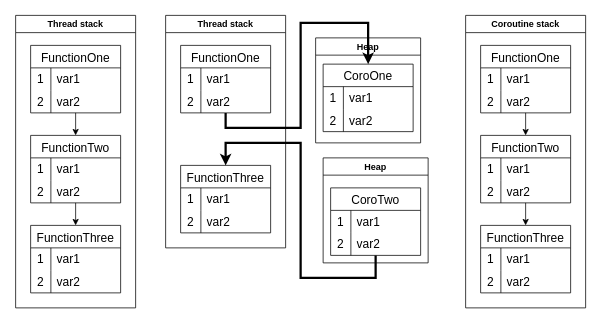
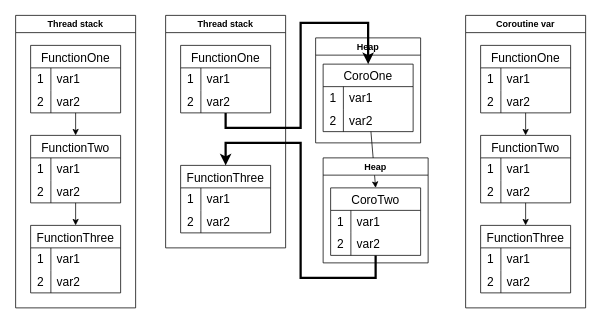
  <mxCell id="0" />
  <mxCell id="1" parent="0" />
+ <mxCell id="2" value="" style="endArrow=classic;html=1;rounded=0;entryX=0.5;entryY=0;entryDx=0;entryDy=0;" edge="1" source="43" target="51" parent="1"><mxGeometry width="50" height="50" relative="1" as="geometry"><mxPoint x="335" y="400" as="sourcePoint" /><mxPoint x="385" y="350" as="targetPoint" /></mxGeometry></mxCell>
  <mxCell id="3" value="Thread stack" style="swimlane;whiteSpace=wrap;html=1;" vertex="1" parent="1"><mxGeometry x="20" y="20" width="160" height="390" as="geometry" /></mxCell>
  <mxCell id="4" value="FunctionOne" style="shape=table;startSize=30;container=1;collapsible=0;childLayout=tableLayout;fixedRows=1;rowLines=0;fontStyle=0;strokeColor=default;fontSize=16;" vertex="1" parent="3"><mxGeometry x="20" y="40" width="120" height="90" as="geometry" /></mxCell>
  <mxCell id="5" value="" style="shape=tableRow;horizontal=0;startSize=0;swimlaneHead=0;swimlaneBody=0;top=0;left=0;bottom=0;right=0;collapsible=0;dropTarget=0;fillColor=none;points=[[0,0.5],[1,0.5]];portConstraint=eastwest;strokeColor=inherit;fontSize=16;" vertex="1" parent="4"><mxGeometry y="30" width="120" height="30" as="geometry" /></mxCell>
  <mxCell id="6" value="1" style="shape=partialRectangle;html=1;whiteSpace=wrap;connectable=0;fillColor=none;top=0;left=0;bottom=0;right=0;overflow=hidden;pointerEvents=1;strokeColor=inherit;fontSize=16;" vertex="1" parent="5"><mxGeometry width="27" height="30" as="geometry"><mxRectangle width="27" height="30" as="alternateBounds" /></mxGeometry></mxCell>
  <mxCell id="7" value="var1" style="shape=partialRectangle;html=1;whiteSpace=wrap;connectable=0;fillColor=none;top=0;left=0;bottom=0;right=0;align=left;spacingLeft=6;overflow=hidden;strokeColor=inherit;fontSize=16;" vertex="1" parent="5"><mxGeometry x="27" width="93" height="30" as="geometry"><mxRectangle width="93" height="30" as="alternateBounds" /></mxGeometry></mxCell>
  <mxCell id="8" value="" style="shape=tableRow;horizontal=0;startSize=0;swimlaneHead=0;swimlaneBody=0;top=0;left=0;bottom=0;right=0;collapsible=0;dropTarget=0;fillColor=none;points=[[0,0.5],[1,0.5]];portConstraint=eastwest;strokeColor=inherit;fontSize=16;" vertex="1" parent="4"><mxGeometry y="60" width="120" height="30" as="geometry" /></mxCell>
  <mxCell id="9" value="2" style="shape=partialRectangle;html=1;whiteSpace=wrap;connectable=0;fillColor=none;top=0;left=0;bottom=0;right=0;overflow=hidden;strokeColor=inherit;fontSize=16;" vertex="1" parent="8"><mxGeometry width="27" height="30" as="geometry"><mxRectangle width="27" height="30" as="alternateBounds" /></mxGeometry></mxCell>
  <mxCell id="10" value="var2" style="shape=partialRectangle;html=1;whiteSpace=wrap;connectable=0;fillColor=none;top=0;left=0;bottom=0;right=0;align=left;spacingLeft=6;overflow=hidden;strokeColor=inherit;fontSize=16;" vertex="1" parent="8"><mxGeometry x="27" width="93" height="30" as="geometry"><mxRectangle width="93" height="30" as="alternateBounds" /></mxGeometry></mxCell>
  <mxCell id="11" value="FunctionTwo" style="shape=table;startSize=30;container=1;collapsible=0;childLayout=tableLayout;fixedRows=1;rowLines=0;fontStyle=0;strokeColor=default;fontSize=16;" vertex="1" parent="3"><mxGeometry x="20" y="160" width="120" height="90" as="geometry" /></mxCell>
  <mxCell id="12" value="" style="shape=tableRow;horizontal=0;startSize=0;swimlaneHead=0;swimlaneBody=0;top=0;left=0;bottom=0;right=0;collapsible=0;dropTarget=0;fillColor=none;points=[[0,0.5],[1,0.5]];portConstraint=eastwest;strokeColor=inherit;fontSize=16;" vertex="1" parent="11"><mxGeometry y="30" width="120" height="30" as="geometry" /></mxCell>
  <mxCell id="13" value="1" style="shape=partialRectangle;html=1;whiteSpace=wrap;connectable=0;fillColor=none;top=0;left=0;bottom=0;right=0;overflow=hidden;pointerEvents=1;strokeColor=inherit;fontSize=16;" vertex="1" parent="12"><mxGeometry width="27" height="30" as="geometry"><mxRectangle width="27" height="30" as="alternateBounds" /></mxGeometry></mxCell>
  <mxCell id="14" value="var1" style="shape=partialRectangle;html=1;whiteSpace=wrap;connectable=0;fillColor=none;top=0;left=0;bottom=0;right=0;align=left;spacingLeft=6;overflow=hidden;strokeColor=inherit;fontSize=16;" vertex="1" parent="12"><mxGeometry x="27" width="93" height="30" as="geometry"><mxRectangle width="93" height="30" as="alternateBounds" /></mxGeometry></mxCell>
  <mxCell id="15" value="" style="shape=tableRow;horizontal=0;startSize=0;swimlaneHead=0;swimlaneBody=0;top=0;left=0;bottom=0;right=0;collapsible=0;dropTarget=0;fillColor=none;points=[[0,0.5],[1,0.5]];portConstraint=eastwest;strokeColor=inherit;fontSize=16;" vertex="1" parent="11"><mxGeometry y="60" width="120" height="30" as="geometry" /></mxCell>
  <mxCell id="16" value="2" style="shape=partialRectangle;html=1;whiteSpace=wrap;connectable=0;fillColor=none;top=0;left=0;bottom=0;right=0;overflow=hidden;strokeColor=inherit;fontSize=16;" vertex="1" parent="15"><mxGeometry width="27" height="30" as="geometry"><mxRectangle width="27" height="30" as="alternateBounds" /></mxGeometry></mxCell>
  <mxCell id="17" value="var2" style="shape=partialRectangle;html=1;whiteSpace=wrap;connectable=0;fillColor=none;top=0;left=0;bottom=0;right=0;align=left;spacingLeft=6;overflow=hidden;strokeColor=inherit;fontSize=16;" vertex="1" parent="15"><mxGeometry x="27" width="93" height="30" as="geometry"><mxRectangle width="93" height="30" as="alternateBounds" /></mxGeometry></mxCell>
  <mxCell id="18" value="FunctionThree" style="shape=table;startSize=30;container=1;collapsible=0;childLayout=tableLayout;fixedRows=1;rowLines=0;fontStyle=0;strokeColor=default;fontSize=16;" vertex="1" parent="3"><mxGeometry x="20" y="280" width="120" height="90" as="geometry" /></mxCell>
  <mxCell id="19" value="" style="shape=tableRow;horizontal=0;startSize=0;swimlaneHead=0;swimlaneBody=0;top=0;left=0;bottom=0;right=0;collapsible=0;dropTarget=0;fillColor=none;points=[[0,0.5],[1,0.5]];portConstraint=eastwest;strokeColor=inherit;fontSize=16;" vertex="1" parent="18"><mxGeometry y="30" width="120" height="30" as="geometry" /></mxCell>
  <mxCell id="20" value="1" style="shape=partialRectangle;html=1;whiteSpace=wrap;connectable=0;fillColor=none;top=0;left=0;bottom=0;right=0;overflow=hidden;pointerEvents=1;strokeColor=inherit;fontSize=16;" vertex="1" parent="19"><mxGeometry width="27" height="30" as="geometry"><mxRectangle width="27" height="30" as="alternateBounds" /></mxGeometry></mxCell>
  <mxCell id="21" value="var1" style="shape=partialRectangle;html=1;whiteSpace=wrap;connectable=0;fillColor=none;top=0;left=0;bottom=0;right=0;align=left;spacingLeft=6;overflow=hidden;strokeColor=inherit;fontSize=16;" vertex="1" parent="19"><mxGeometry x="27" width="93" height="30" as="geometry"><mxRectangle width="93" height="30" as="alternateBounds" /></mxGeometry></mxCell>
  <mxCell id="22" value="" style="shape=tableRow;horizontal=0;startSize=0;swimlaneHead=0;swimlaneBody=0;top=0;left=0;bottom=0;right=0;collapsible=0;dropTarget=0;fillColor=none;points=[[0,0.5],[1,0.5]];portConstraint=eastwest;strokeColor=inherit;fontSize=16;" vertex="1" parent="18"><mxGeometry y="60" width="120" height="30" as="geometry" /></mxCell>
  <mxCell id="23" value="2" style="shape=partialRectangle;html=1;whiteSpace=wrap;connectable=0;fillColor=none;top=0;left=0;bottom=0;right=0;overflow=hidden;strokeColor=inherit;fontSize=16;" vertex="1" parent="22"><mxGeometry width="27" height="30" as="geometry"><mxRectangle width="27" height="30" as="alternateBounds" /></mxGeometry></mxCell>
  <mxCell id="24" value="var2" style="shape=partialRectangle;html=1;whiteSpace=wrap;connectable=0;fillColor=none;top=0;left=0;bottom=0;right=0;align=left;spacingLeft=6;overflow=hidden;strokeColor=inherit;fontSize=16;" vertex="1" parent="22"><mxGeometry x="27" width="93" height="30" as="geometry"><mxRectangle width="93" height="30" as="alternateBounds" /></mxGeometry></mxCell>
  <mxCell id="25" value="" style="endArrow=classic;html=1;rounded=0;entryX=0.5;entryY=0;entryDx=0;entryDy=0;" edge="1" parent="3" source="4" target="11"><mxGeometry width="50" height="50" relative="1" as="geometry"><mxPoint x="-70" y="230" as="sourcePoint" /><mxPoint x="-20" y="180" as="targetPoint" /></mxGeometry></mxCell>
  <mxCell id="26" value="" style="endArrow=classic;html=1;rounded=0;" edge="1" parent="3" source="11" target="18"><mxGeometry width="50" height="50" relative="1" as="geometry"><mxPoint x="-160" y="380" as="sourcePoint" /><mxPoint x="-110" y="330" as="targetPoint" /></mxGeometry></mxCell>
  <mxCell id="27" value="Thread stack" style="swimlane;whiteSpace=wrap;html=1;" vertex="1" parent="1"><mxGeometry x="220" y="20" width="160" height="310" as="geometry" /></mxCell>
  <mxCell id="28" value="FunctionOne" style="shape=table;startSize=30;container=1;collapsible=0;childLayout=tableLayout;fixedRows=1;rowLines=0;fontStyle=0;strokeColor=default;fontSize=16;" vertex="1" parent="27"><mxGeometry x="20" y="40" width="120" height="90" as="geometry" /></mxCell>
  <mxCell id="29" value="" style="shape=tableRow;horizontal=0;startSize=0;swimlaneHead=0;swimlaneBody=0;top=0;left=0;bottom=0;right=0;collapsible=0;dropTarget=0;fillColor=none;points=[[0,0.5],[1,0.5]];portConstraint=eastwest;strokeColor=inherit;fontSize=16;" vertex="1" parent="28"><mxGeometry y="30" width="120" height="30" as="geometry" /></mxCell>
  <mxCell id="30" value="1" style="shape=partialRectangle;html=1;whiteSpace=wrap;connectable=0;fillColor=none;top=0;left=0;bottom=0;right=0;overflow=hidden;pointerEvents=1;strokeColor=inherit;fontSize=16;" vertex="1" parent="29"><mxGeometry width="27" height="30" as="geometry"><mxRectangle width="27" height="30" as="alternateBounds" /></mxGeometry></mxCell>
  <mxCell id="31" value="var1" style="shape=partialRectangle;html=1;whiteSpace=wrap;connectable=0;fillColor=none;top=0;left=0;bottom=0;right=0;align=left;spacingLeft=6;overflow=hidden;strokeColor=inherit;fontSize=16;" vertex="1" parent="29"><mxGeometry x="27" width="93" height="30" as="geometry"><mxRectangle width="93" height="30" as="alternateBounds" /></mxGeometry></mxCell>
  <mxCell id="32" value="" style="shape=tableRow;horizontal=0;startSize=0;swimlaneHead=0;swimlaneBody=0;top=0;left=0;bottom=0;right=0;collapsible=0;dropTarget=0;fillColor=none;points=[[0,0.5],[1,0.5]];portConstraint=eastwest;strokeColor=inherit;fontSize=16;" vertex="1" parent="28"><mxGeometry y="60" width="120" height="30" as="geometry" /></mxCell>
  <mxCell id="33" value="2" style="shape=partialRectangle;html=1;whiteSpace=wrap;connectable=0;fillColor=none;top=0;left=0;bottom=0;right=0;overflow=hidden;strokeColor=inherit;fontSize=16;" vertex="1" parent="32"><mxGeometry width="27" height="30" as="geometry"><mxRectangle width="27" height="30" as="alternateBounds" /></mxGeometry></mxCell>
  <mxCell id="34" value="var2" style="shape=partialRectangle;html=1;whiteSpace=wrap;connectable=0;fillColor=none;top=0;left=0;bottom=0;right=0;align=left;spacingLeft=6;overflow=hidden;strokeColor=inherit;fontSize=16;" vertex="1" parent="32"><mxGeometry x="27" width="93" height="30" as="geometry"><mxRectangle width="93" height="30" as="alternateBounds" /></mxGeometry></mxCell>
  <mxCell id="35" value="FunctionThree" style="shape=table;startSize=30;container=1;collapsible=0;childLayout=tableLayout;fixedRows=1;rowLines=0;fontStyle=0;strokeColor=default;fontSize=16;" vertex="1" parent="27"><mxGeometry x="20" y="200" width="120" height="90" as="geometry" /></mxCell>
  <mxCell id="36" value="" style="shape=tableRow;horizontal=0;startSize=0;swimlaneHead=0;swimlaneBody=0;top=0;left=0;bottom=0;right=0;collapsible=0;dropTarget=0;fillColor=none;points=[[0,0.5],[1,0.5]];portConstraint=eastwest;strokeColor=inherit;fontSize=16;" vertex="1" parent="35"><mxGeometry y="30" width="120" height="30" as="geometry" /></mxCell>
  <mxCell id="37" value="1" style="shape=partialRectangle;html=1;whiteSpace=wrap;connectable=0;fillColor=none;top=0;left=0;bottom=0;right=0;overflow=hidden;pointerEvents=1;strokeColor=inherit;fontSize=16;" vertex="1" parent="36"><mxGeometry width="27" height="30" as="geometry"><mxRectangle width="27" height="30" as="alternateBounds" /></mxGeometry></mxCell>
  <mxCell id="38" value="var1" style="shape=partialRectangle;html=1;whiteSpace=wrap;connectable=0;fillColor=none;top=0;left=0;bottom=0;right=0;align=left;spacingLeft=6;overflow=hidden;strokeColor=inherit;fontSize=16;" vertex="1" parent="36"><mxGeometry x="27" width="93" height="30" as="geometry"><mxRectangle width="93" height="30" as="alternateBounds" /></mxGeometry></mxCell>
  <mxCell id="39" value="" style="shape=tableRow;horizontal=0;startSize=0;swimlaneHead=0;swimlaneBody=0;top=0;left=0;bottom=0;right=0;collapsible=0;dropTarget=0;fillColor=none;points=[[0,0.5],[1,0.5]];portConstraint=eastwest;strokeColor=inherit;fontSize=16;" vertex="1" parent="35"><mxGeometry y="60" width="120" height="30" as="geometry" /></mxCell>
  <mxCell id="40" value="2" style="shape=partialRectangle;html=1;whiteSpace=wrap;connectable=0;fillColor=none;top=0;left=0;bottom=0;right=0;overflow=hidden;strokeColor=inherit;fontSize=16;" vertex="1" parent="39"><mxGeometry width="27" height="30" as="geometry"><mxRectangle width="27" height="30" as="alternateBounds" /></mxGeometry></mxCell>
  <mxCell id="41" value="var2" style="shape=partialRectangle;html=1;whiteSpace=wrap;connectable=0;fillColor=none;top=0;left=0;bottom=0;right=0;align=left;spacingLeft=6;overflow=hidden;strokeColor=inherit;fontSize=16;" vertex="1" parent="39"><mxGeometry x="27" width="93" height="30" as="geometry"><mxRectangle width="93" height="30" as="alternateBounds" /></mxGeometry></mxCell>
  <mxCell id="42" value="Heap" style="swimlane;whiteSpace=wrap;html=1;" vertex="1" parent="1"><mxGeometry x="420" y="50" width="140" height="140" as="geometry" /></mxCell>
  <mxCell id="43" value="CoroOne" style="shape=table;startSize=30;container=1;collapsible=0;childLayout=tableLayout;fixedRows=1;rowLines=0;fontStyle=0;strokeColor=default;fontSize=16;" vertex="1" parent="42"><mxGeometry x="10" y="35" width="120" height="90" as="geometry" /></mxCell>
  <mxCell id="44" value="" style="shape=tableRow;horizontal=0;startSize=0;swimlaneHead=0;swimlaneBody=0;top=0;left=0;bottom=0;right=0;collapsible=0;dropTarget=0;fillColor=none;points=[[0,0.5],[1,0.5]];portConstraint=eastwest;strokeColor=inherit;fontSize=16;" vertex="1" parent="43"><mxGeometry y="30" width="120" height="30" as="geometry" /></mxCell>
  <mxCell id="45" value="1" style="shape=partialRectangle;html=1;whiteSpace=wrap;connectable=0;fillColor=none;top=0;left=0;bottom=0;right=0;overflow=hidden;pointerEvents=1;strokeColor=inherit;fontSize=16;" vertex="1" parent="44"><mxGeometry width="27" height="30" as="geometry"><mxRectangle width="27" height="30" as="alternateBounds" /></mxGeometry></mxCell>
  <mxCell id="46" value="var1" style="shape=partialRectangle;html=1;whiteSpace=wrap;connectable=0;fillColor=none;top=0;left=0;bottom=0;right=0;align=left;spacingLeft=6;overflow=hidden;strokeColor=inherit;fontSize=16;" vertex="1" parent="44"><mxGeometry x="27" width="93" height="30" as="geometry"><mxRectangle width="93" height="30" as="alternateBounds" /></mxGeometry></mxCell>
  <mxCell id="47" value="" style="shape=tableRow;horizontal=0;startSize=0;swimlaneHead=0;swimlaneBody=0;top=0;left=0;bottom=0;right=0;collapsible=0;dropTarget=0;fillColor=none;points=[[0,0.5],[1,0.5]];portConstraint=eastwest;strokeColor=inherit;fontSize=16;" vertex="1" parent="43"><mxGeometry y="60" width="120" height="30" as="geometry" /></mxCell>
  <mxCell id="48" value="2" style="shape=partialRectangle;html=1;whiteSpace=wrap;connectable=0;fillColor=none;top=0;left=0;bottom=0;right=0;overflow=hidden;strokeColor=inherit;fontSize=16;" vertex="1" parent="47"><mxGeometry width="27" height="30" as="geometry"><mxRectangle width="27" height="30" as="alternateBounds" /></mxGeometry></mxCell>
  <mxCell id="49" value="var2" style="shape=partialRectangle;html=1;whiteSpace=wrap;connectable=0;fillColor=none;top=0;left=0;bottom=0;right=0;align=left;spacingLeft=6;overflow=hidden;strokeColor=inherit;fontSize=16;" vertex="1" parent="47"><mxGeometry x="27" width="93" height="30" as="geometry"><mxRectangle width="93" height="30" as="alternateBounds" /></mxGeometry></mxCell>
  <mxCell id="50" value="Heap" style="swimlane;whiteSpace=wrap;html=1;" vertex="1" parent="1"><mxGeometry x="430" y="210" width="140" height="140" as="geometry" /></mxCell>
  <mxCell id="51" value="CoroTwo" style="shape=table;startSize=30;container=1;collapsible=0;childLayout=tableLayout;fixedRows=1;rowLines=0;fontStyle=0;strokeColor=default;fontSize=16;" vertex="1" parent="50"><mxGeometry x="10" y="40" width="120" height="90" as="geometry" /></mxCell>
  <mxCell id="52" value="" style="shape=tableRow;horizontal=0;startSize=0;swimlaneHead=0;swimlaneBody=0;top=0;left=0;bottom=0;right=0;collapsible=0;dropTarget=0;fillColor=none;points=[[0,0.5],[1,0.5]];portConstraint=eastwest;strokeColor=inherit;fontSize=16;" vertex="1" parent="51"><mxGeometry y="30" width="120" height="30" as="geometry" /></mxCell>
  <mxCell id="53" value="1" style="shape=partialRectangle;html=1;whiteSpace=wrap;connectable=0;fillColor=none;top=0;left=0;bottom=0;right=0;overflow=hidden;pointerEvents=1;strokeColor=inherit;fontSize=16;" vertex="1" parent="52"><mxGeometry width="27" height="30" as="geometry"><mxRectangle width="27" height="30" as="alternateBounds" /></mxGeometry></mxCell>
  <mxCell id="54" value="var1" style="shape=partialRectangle;html=1;whiteSpace=wrap;connectable=0;fillColor=none;top=0;left=0;bottom=0;right=0;align=left;spacingLeft=6;overflow=hidden;strokeColor=inherit;fontSize=16;" vertex="1" parent="52"><mxGeometry x="27" width="93" height="30" as="geometry"><mxRectangle width="93" height="30" as="alternateBounds" /></mxGeometry></mxCell>
  <mxCell id="55" value="" style="shape=tableRow;horizontal=0;startSize=0;swimlaneHead=0;swimlaneBody=0;top=0;left=0;bottom=0;right=0;collapsible=0;dropTarget=0;fillColor=none;points=[[0,0.5],[1,0.5]];portConstraint=eastwest;strokeColor=inherit;fontSize=16;" vertex="1" parent="51"><mxGeometry y="60" width="120" height="30" as="geometry" /></mxCell>
  <mxCell id="56" value="2" style="shape=partialRectangle;html=1;whiteSpace=wrap;connectable=0;fillColor=none;top=0;left=0;bottom=0;right=0;overflow=hidden;strokeColor=inherit;fontSize=16;" vertex="1" parent="55"><mxGeometry width="27" height="30" as="geometry"><mxRectangle width="27" height="30" as="alternateBounds" /></mxGeometry></mxCell>
  <mxCell id="57" value="var2" style="shape=partialRectangle;html=1;whiteSpace=wrap;connectable=0;fillColor=none;top=0;left=0;bottom=0;right=0;align=left;spacingLeft=6;overflow=hidden;strokeColor=inherit;fontSize=16;" vertex="1" parent="55"><mxGeometry x="27" width="93" height="30" as="geometry"><mxRectangle width="93" height="30" as="alternateBounds" /></mxGeometry></mxCell>
  <mxCell id="58" value="" style="endArrow=classic;html=1;rounded=0;entryX=0.5;entryY=0;entryDx=0;entryDy=0;exitX=0.5;exitY=1;exitDx=0;exitDy=0;edgeStyle=orthogonalEdgeStyle;elbow=vertical;strokeWidth=3;" edge="1" source="28" target="43" parent="1"><mxGeometry width="50" height="50" relative="1" as="geometry"><mxPoint x="425" y="250" as="sourcePoint" /><mxPoint x="475" y="200" as="targetPoint" /><Array as="points"><mxPoint x="300" y="170" /><mxPoint x="400" y="170" /><mxPoint x="400" y="30" /><mxPoint x="490" y="30" /></Array></mxGeometry></mxCell>
  <mxCell id="59" value="" style="endArrow=classic;html=1;rounded=0;entryX=0.5;entryY=0;entryDx=0;entryDy=0;exitX=0.5;exitY=1;exitDx=0;exitDy=0;edgeStyle=orthogonalEdgeStyle;elbow=vertical;strokeWidth=3;" edge="1" parent="1" source="51" target="35"><mxGeometry width="50" height="50" relative="1" as="geometry"><mxPoint x="850" y="130.98" as="sourcePoint" /><mxPoint x="1030" y="70.98" as="targetPoint" /><Array as="points"><mxPoint x="500" y="370" /><mxPoint x="400" y="370" /><mxPoint x="400" y="190" /><mxPoint x="300" y="190" /></Array></mxGeometry></mxCell>
- <mxCell id="60" value="Coroutine stack" style="swimlane;whiteSpace=wrap;html=1;" vertex="1" parent="1"><mxGeometry x="620" y="20" width="160" height="390" as="geometry" /></mxCell>
+ <mxCell id="60" value="Coroutine var" style="swimlane;whiteSpace=wrap;html=1;" vertex="1" parent="1"><mxGeometry x="620" y="20" width="160" height="390" as="geometry" /></mxCell>
  <mxCell id="61" value="FunctionOne" style="shape=table;startSize=30;container=1;collapsible=0;childLayout=tableLayout;fixedRows=1;rowLines=0;fontStyle=0;strokeColor=default;fontSize=16;" vertex="1" parent="60"><mxGeometry x="20" y="40" width="120" height="90" as="geometry" /></mxCell>
  <mxCell id="62" value="" style="shape=tableRow;horizontal=0;startSize=0;swimlaneHead=0;swimlaneBody=0;top=0;left=0;bottom=0;right=0;collapsible=0;dropTarget=0;fillColor=none;points=[[0,0.5],[1,0.5]];portConstraint=eastwest;strokeColor=inherit;fontSize=16;" vertex="1" parent="61"><mxGeometry y="30" width="120" height="30" as="geometry" /></mxCell>
  <mxCell id="63" value="1" style="shape=partialRectangle;html=1;whiteSpace=wrap;connectable=0;fillColor=none;top=0;left=0;bottom=0;right=0;overflow=hidden;pointerEvents=1;strokeColor=inherit;fontSize=16;" vertex="1" parent="62"><mxGeometry width="27" height="30" as="geometry"><mxRectangle width="27" height="30" as="alternateBounds" /></mxGeometry></mxCell>
  <mxCell id="64" value="var1" style="shape=partialRectangle;html=1;whiteSpace=wrap;connectable=0;fillColor=none;top=0;left=0;bottom=0;right=0;align=left;spacingLeft=6;overflow=hidden;strokeColor=inherit;fontSize=16;" vertex="1" parent="62"><mxGeometry x="27" width="93" height="30" as="geometry"><mxRectangle width="93" height="30" as="alternateBounds" /></mxGeometry></mxCell>
  <mxCell id="65" value="" style="shape=tableRow;horizontal=0;startSize=0;swimlaneHead=0;swimlaneBody=0;top=0;left=0;bottom=0;right=0;collapsible=0;dropTarget=0;fillColor=none;points=[[0,0.5],[1,0.5]];portConstraint=eastwest;strokeColor=inherit;fontSize=16;" vertex="1" parent="61"><mxGeometry y="60" width="120" height="30" as="geometry" /></mxCell>
  <mxCell id="66" value="2" style="shape=partialRectangle;html=1;whiteSpace=wrap;connectable=0;fillColor=none;top=0;left=0;bottom=0;right=0;overflow=hidden;strokeColor=inherit;fontSize=16;" vertex="1" parent="65"><mxGeometry width="27" height="30" as="geometry"><mxRectangle width="27" height="30" as="alternateBounds" /></mxGeometry></mxCell>
  <mxCell id="67" value="var2" style="shape=partialRectangle;html=1;whiteSpace=wrap;connectable=0;fillColor=none;top=0;left=0;bottom=0;right=0;align=left;spacingLeft=6;overflow=hidden;strokeColor=inherit;fontSize=16;" vertex="1" parent="65"><mxGeometry x="27" width="93" height="30" as="geometry"><mxRectangle width="93" height="30" as="alternateBounds" /></mxGeometry></mxCell>
  <mxCell id="68" value="FunctionTwo" style="shape=table;startSize=30;container=1;collapsible=0;childLayout=tableLayout;fixedRows=1;rowLines=0;fontStyle=0;strokeColor=default;fontSize=16;" vertex="1" parent="60"><mxGeometry x="20" y="160" width="120" height="90" as="geometry" /></mxCell>
  <mxCell id="69" value="" style="shape=tableRow;horizontal=0;startSize=0;swimlaneHead=0;swimlaneBody=0;top=0;left=0;bottom=0;right=0;collapsible=0;dropTarget=0;fillColor=none;points=[[0,0.5],[1,0.5]];portConstraint=eastwest;strokeColor=inherit;fontSize=16;" vertex="1" parent="68"><mxGeometry y="30" width="120" height="30" as="geometry" /></mxCell>
  <mxCell id="70" value="1" style="shape=partialRectangle;html=1;whiteSpace=wrap;connectable=0;fillColor=none;top=0;left=0;bottom=0;right=0;overflow=hidden;pointerEvents=1;strokeColor=inherit;fontSize=16;" vertex="1" parent="69"><mxGeometry width="27" height="30" as="geometry"><mxRectangle width="27" height="30" as="alternateBounds" /></mxGeometry></mxCell>
  <mxCell id="71" value="var1" style="shape=partialRectangle;html=1;whiteSpace=wrap;connectable=0;fillColor=none;top=0;left=0;bottom=0;right=0;align=left;spacingLeft=6;overflow=hidden;strokeColor=inherit;fontSize=16;" vertex="1" parent="69"><mxGeometry x="27" width="93" height="30" as="geometry"><mxRectangle width="93" height="30" as="alternateBounds" /></mxGeometry></mxCell>
  <mxCell id="72" value="" style="shape=tableRow;horizontal=0;startSize=0;swimlaneHead=0;swimlaneBody=0;top=0;left=0;bottom=0;right=0;collapsible=0;dropTarget=0;fillColor=none;points=[[0,0.5],[1,0.5]];portConstraint=eastwest;strokeColor=inherit;fontSize=16;" vertex="1" parent="68"><mxGeometry y="60" width="120" height="30" as="geometry" /></mxCell>
  <mxCell id="73" value="2" style="shape=partialRectangle;html=1;whiteSpace=wrap;connectable=0;fillColor=none;top=0;left=0;bottom=0;right=0;overflow=hidden;strokeColor=inherit;fontSize=16;" vertex="1" parent="72"><mxGeometry width="27" height="30" as="geometry"><mxRectangle width="27" height="30" as="alternateBounds" /></mxGeometry></mxCell>
  <mxCell id="74" value="var2" style="shape=partialRectangle;html=1;whiteSpace=wrap;connectable=0;fillColor=none;top=0;left=0;bottom=0;right=0;align=left;spacingLeft=6;overflow=hidden;strokeColor=inherit;fontSize=16;" vertex="1" parent="72"><mxGeometry x="27" width="93" height="30" as="geometry"><mxRectangle width="93" height="30" as="alternateBounds" /></mxGeometry></mxCell>
  <mxCell id="75" value="FunctionThree" style="shape=table;startSize=30;container=1;collapsible=0;childLayout=tableLayout;fixedRows=1;rowLines=0;fontStyle=0;strokeColor=default;fontSize=16;" vertex="1" parent="60"><mxGeometry x="20" y="280" width="120" height="90" as="geometry" /></mxCell>
  <mxCell id="76" value="" style="shape=tableRow;horizontal=0;startSize=0;swimlaneHead=0;swimlaneBody=0;top=0;left=0;bottom=0;right=0;collapsible=0;dropTarget=0;fillColor=none;points=[[0,0.5],[1,0.5]];portConstraint=eastwest;strokeColor=inherit;fontSize=16;" vertex="1" parent="75"><mxGeometry y="30" width="120" height="30" as="geometry" /></mxCell>
  <mxCell id="77" value="1" style="shape=partialRectangle;html=1;whiteSpace=wrap;connectable=0;fillColor=none;top=0;left=0;bottom=0;right=0;overflow=hidden;pointerEvents=1;strokeColor=inherit;fontSize=16;" vertex="1" parent="76"><mxGeometry width="27" height="30" as="geometry"><mxRectangle width="27" height="30" as="alternateBounds" /></mxGeometry></mxCell>
  <mxCell id="78" value="var1" style="shape=partialRectangle;html=1;whiteSpace=wrap;connectable=0;fillColor=none;top=0;left=0;bottom=0;right=0;align=left;spacingLeft=6;overflow=hidden;strokeColor=inherit;fontSize=16;" vertex="1" parent="76"><mxGeometry x="27" width="93" height="30" as="geometry"><mxRectangle width="93" height="30" as="alternateBounds" /></mxGeometry></mxCell>
  <mxCell id="79" value="" style="shape=tableRow;horizontal=0;startSize=0;swimlaneHead=0;swimlaneBody=0;top=0;left=0;bottom=0;right=0;collapsible=0;dropTarget=0;fillColor=none;points=[[0,0.5],[1,0.5]];portConstraint=eastwest;strokeColor=inherit;fontSize=16;" vertex="1" parent="75"><mxGeometry y="60" width="120" height="30" as="geometry" /></mxCell>
  <mxCell id="80" value="2" style="shape=partialRectangle;html=1;whiteSpace=wrap;connectable=0;fillColor=none;top=0;left=0;bottom=0;right=0;overflow=hidden;strokeColor=inherit;fontSize=16;" vertex="1" parent="79"><mxGeometry width="27" height="30" as="geometry"><mxRectangle width="27" height="30" as="alternateBounds" /></mxGeometry></mxCell>
  <mxCell id="81" value="var2" style="shape=partialRectangle;html=1;whiteSpace=wrap;connectable=0;fillColor=none;top=0;left=0;bottom=0;right=0;align=left;spacingLeft=6;overflow=hidden;strokeColor=inherit;fontSize=16;" vertex="1" parent="79"><mxGeometry x="27" width="93" height="30" as="geometry"><mxRectangle width="93" height="30" as="alternateBounds" /></mxGeometry></mxCell>
  <mxCell id="82" value="" style="endArrow=classic;html=1;rounded=0;entryX=0.5;entryY=0;entryDx=0;entryDy=0;" edge="1" parent="60" source="61" target="68"><mxGeometry width="50" height="50" relative="1" as="geometry"><mxPoint x="-70" y="230" as="sourcePoint" /><mxPoint x="-20" y="180" as="targetPoint" /></mxGeometry></mxCell>
  <mxCell id="83" value="" style="endArrow=classic;html=1;rounded=0;" edge="1" parent="60" source="68" target="75"><mxGeometry width="50" height="50" relative="1" as="geometry"><mxPoint x="-160" y="380" as="sourcePoint" /><mxPoint x="-110" y="330" as="targetPoint" /></mxGeometry></mxCell>
